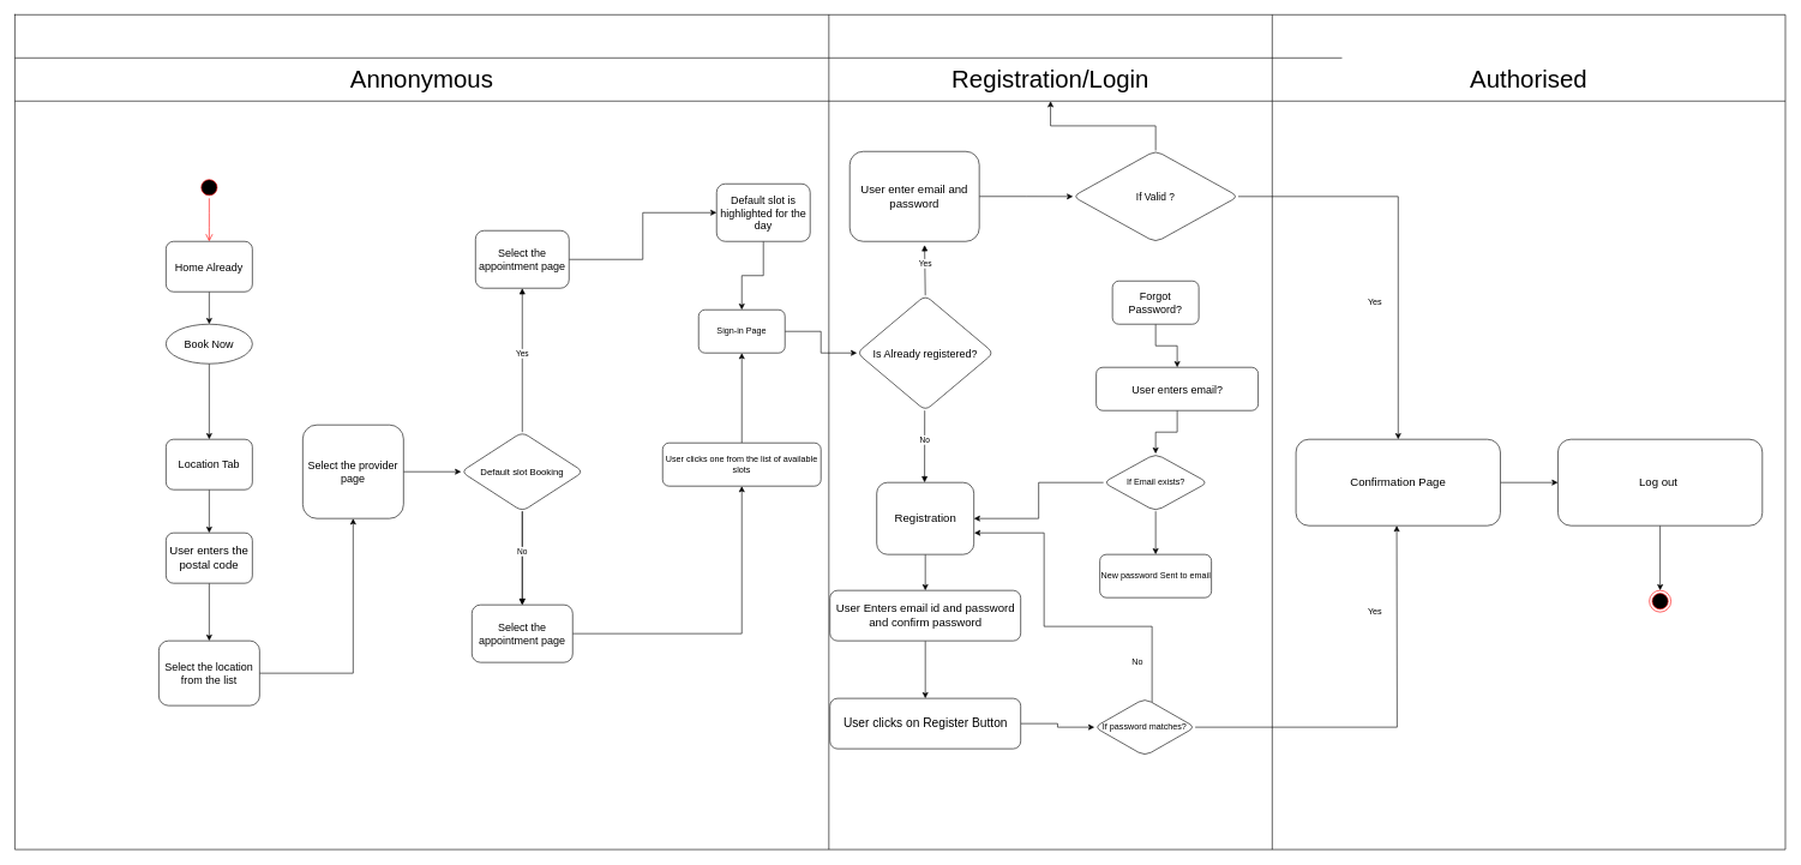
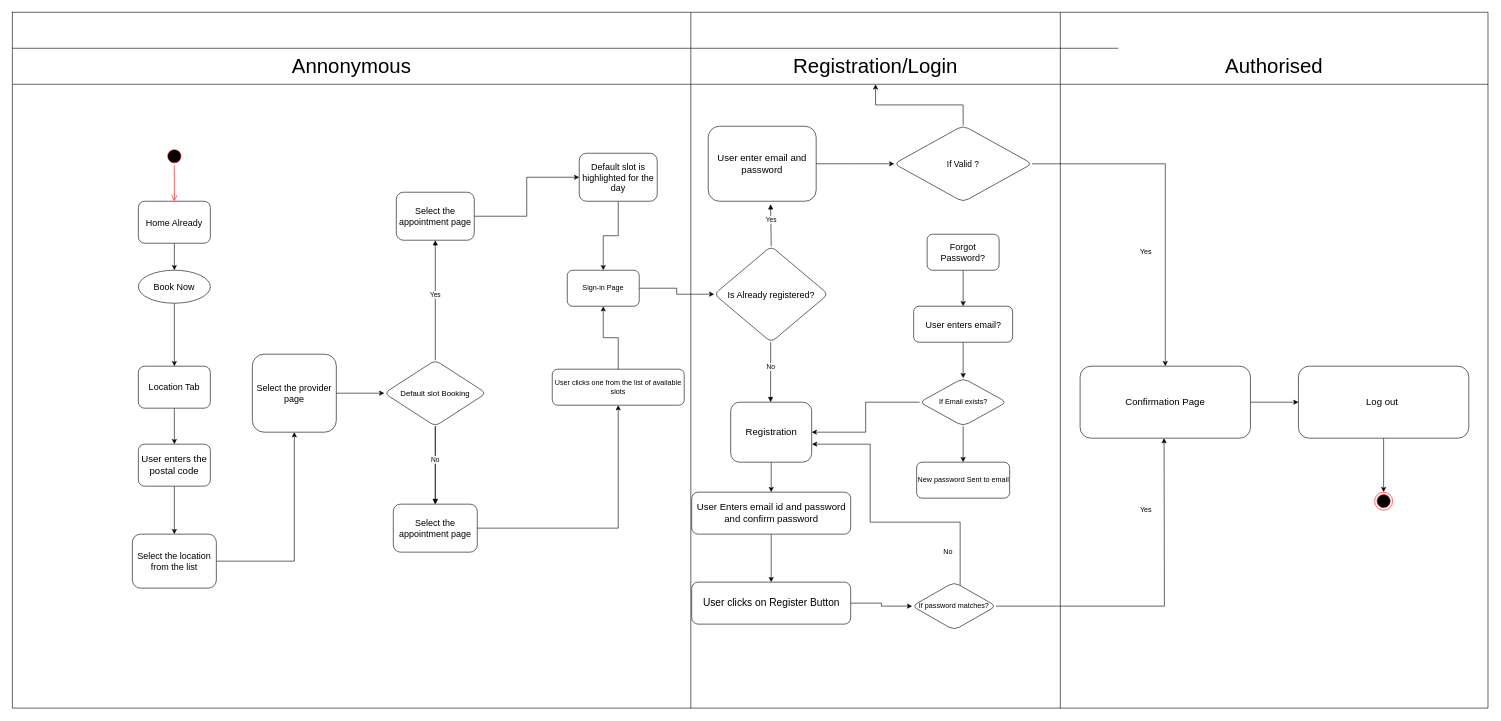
  <mxCell id="0" />
  <mxCell id="1" parent="0" />
  <mxCell id="2" value="" style="shape=table;html=1;whiteSpace=wrap;startSize=0;container=1;collapsible=0;childLayout=tableLayout;" vertex="1" parent="1"><mxGeometry x="20" width="2460" height="1160" as="geometry" y="20" /></mxCell>
  <mxCell id="3" value="" style="shape=partialRectangle;html=1;whiteSpace=wrap;collapsible=0;dropTarget=0;pointerEvents=0;fillColor=none;top=0;left=0;bottom=0;right=0;points=[[0,0.5],[1,0.5]];portConstraint=eastwest;" vertex="1" parent="2"><mxGeometry width="2460" height="60" as="geometry" /></mxCell>
  <mxCell id="4" value="" style="shape=partialRectangle;html=1;whiteSpace=wrap;connectable=0;overflow=hidden;fillColor=none;top=0;left=0;bottom=0;right=0;direction=south;" vertex="1" parent="3"><mxGeometry width="1131" height="60" as="geometry" /></mxCell>
  <mxCell id="5" value="" style="shape=partialRectangle;html=1;whiteSpace=wrap;connectable=0;overflow=hidden;fillColor=none;top=0;left=0;bottom=0;right=0;" vertex="1" parent="3"><mxGeometry x="1747" width="713" height="60" as="geometry" /></mxCell>
  <mxCell id="6" style="shape=partialRectangle;html=1;whiteSpace=wrap;collapsible=0;dropTarget=0;pointerEvents=0;fillColor=none;top=0;left=0;bottom=0;right=0;points=[[0,0.5],[1,0.5]];portConstraint=eastwest;" vertex="1" parent="2"><mxGeometry y="60" width="2460" height="60" as="geometry" /></mxCell>
  <mxCell id="7" value="&lt;font style=&quot;font-size: 34px&quot;&gt;Annonymous&lt;/font&gt;" style="shape=partialRectangle;html=1;whiteSpace=wrap;connectable=0;overflow=hidden;fillColor=none;top=0;left=0;bottom=0;right=0;" vertex="1" parent="6"><mxGeometry width="1131" height="60" as="geometry" /></mxCell>
  <mxCell id="8" value="&lt;font style=&quot;font-size: 34px&quot;&gt;Registration/Login&lt;/font&gt;" style="shape=partialRectangle;html=1;whiteSpace=wrap;connectable=0;overflow=hidden;fillColor=none;top=0;left=0;bottom=0;right=0;" vertex="1" parent="6"><mxGeometry x="1131" width="616" height="60" as="geometry" /></mxCell>
  <mxCell id="9" value="&lt;font style=&quot;font-size: 34px&quot;&gt;Authorised&lt;/font&gt;" style="shape=partialRectangle;html=1;whiteSpace=wrap;connectable=0;overflow=hidden;fillColor=none;top=0;left=0;bottom=0;right=0;" vertex="1" parent="6"><mxGeometry x="1747" width="713" height="60" as="geometry" /></mxCell>
  <mxCell id="10" value="" style="shape=partialRectangle;html=1;whiteSpace=wrap;collapsible=0;dropTarget=0;pointerEvents=0;fillColor=none;top=0;left=0;bottom=0;right=0;points=[[0,0.5],[1,0.5]];portConstraint=eastwest;" vertex="1" parent="2"><mxGeometry y="120" width="2460" height="1040" as="geometry" /></mxCell>
  <mxCell id="11" value="" style="shape=partialRectangle;html=1;whiteSpace=wrap;connectable=0;overflow=hidden;fillColor=none;top=0;left=0;bottom=0;right=0;" vertex="1" parent="10"><mxGeometry width="1131" height="1040" as="geometry" /></mxCell>
  <mxCell id="12" value="" style="shape=partialRectangle;html=1;whiteSpace=wrap;connectable=0;overflow=hidden;fillColor=none;top=0;left=0;bottom=0;right=0;" vertex="1" parent="10"><mxGeometry x="1131" width="616" height="1040" as="geometry" /></mxCell>
  <mxCell id="13" value="" style="shape=partialRectangle;html=1;whiteSpace=wrap;connectable=0;overflow=hidden;fillColor=none;top=0;left=0;bottom=0;right=0;" vertex="1" parent="10"><mxGeometry x="1747" width="713" height="1040" as="geometry" /></mxCell>
  <mxCell id="14" value="" style="edgeStyle=orthogonalEdgeStyle;rounded=0;orthogonalLoop=1;jettySize=auto;html=1;" edge="1" parent="1" source="15" target="19"><mxGeometry relative="1" as="geometry" /></mxCell>
  <mxCell id="15" value="&lt;font style=&quot;font-size: 15px&quot;&gt;Home Already&lt;/font&gt;" style="rounded=1;whiteSpace=wrap;html=1;fontSize=12;glass=0;strokeWidth=1;shadow=0;" vertex="1" parent="1"><mxGeometry x="230" y="335" width="120" height="70" as="geometry" /></mxCell>
  <mxCell id="16" value="" style="edgeStyle=orthogonalEdgeStyle;rounded=0;orthogonalLoop=1;jettySize=auto;html=1;" edge="1" parent="1" source="17" target="23"><mxGeometry relative="1" as="geometry" /></mxCell>
  <mxCell id="17" value="&lt;font style=&quot;font-size: 16px&quot;&gt;User enters the postal code&lt;/font&gt;" style="rounded=1;whiteSpace=wrap;html=1;fontSize=12;glass=0;strokeWidth=1;shadow=0;" vertex="1" parent="1"><mxGeometry x="230" y="740" width="120" height="70" as="geometry" /></mxCell>
  <mxCell id="18" value="" style="edgeStyle=orthogonalEdgeStyle;rounded=0;orthogonalLoop=1;jettySize=auto;html=1;" edge="1" parent="1" source="19" target="21"><mxGeometry relative="1" as="geometry" /></mxCell>
  <mxCell id="19" value="&lt;font style=&quot;font-size: 15px&quot;&gt;Book Now&lt;/font&gt;" style="ellipse;whiteSpace=wrap;html=1;fontSize=12;glass=0;strokeWidth=1;shadow=0;" vertex="1" parent="1"><mxGeometry x="230" y="450" width="120" height="55" as="geometry" /></mxCell>
  <mxCell id="20" value="" style="edgeStyle=orthogonalEdgeStyle;rounded=0;orthogonalLoop=1;jettySize=auto;html=1;" edge="1" parent="1" source="21" target="17"><mxGeometry relative="1" as="geometry" /></mxCell>
  <mxCell id="21" value="&lt;font style=&quot;font-size: 15px&quot;&gt;Location Tab&lt;/font&gt;" style="rounded=1;whiteSpace=wrap;html=1;fontSize=12;glass=0;strokeWidth=1;shadow=0;" vertex="1" parent="1"><mxGeometry x="230" y="610" width="120" height="70" as="geometry" /></mxCell>
  <mxCell id="22" value="" style="edgeStyle=orthogonalEdgeStyle;rounded=0;orthogonalLoop=1;jettySize=auto;html=1;" edge="1" parent="1" source="23" target="25"><mxGeometry relative="1" as="geometry" /></mxCell>
  <mxCell id="23" value="&lt;font style=&quot;font-size: 15px&quot;&gt;Select the location from the list&lt;/font&gt;" style="rounded=1;whiteSpace=wrap;html=1;fontSize=12;glass=0;strokeWidth=1;shadow=0;" vertex="1" parent="1"><mxGeometry x="220" y="890" width="140" height="90" as="geometry" /></mxCell>
  <mxCell id="24" value="" style="edgeStyle=orthogonalEdgeStyle;rounded=0;orthogonalLoop=1;jettySize=auto;html=1;" edge="1" parent="1" source="25" target="27"><mxGeometry relative="1" as="geometry" /></mxCell>
  <mxCell id="25" value="&lt;font style=&quot;font-size: 15px&quot;&gt;Select the provider page&lt;/font&gt;" style="rounded=1;whiteSpace=wrap;html=1;fontSize=12;glass=0;strokeWidth=1;shadow=0;" vertex="1" parent="1"><mxGeometry x="420" y="590" width="140" height="130" as="geometry" /></mxCell>
  <mxCell id="26" value="" style="edgeStyle=orthogonalEdgeStyle;rounded=0;orthogonalLoop=1;jettySize=auto;html=1;" edge="1" parent="1" source="27" target="32"><mxGeometry relative="1" as="geometry" /></mxCell>
  <mxCell id="27" value="&lt;font style=&quot;font-size: 13px&quot;&gt;Default slot Booking&lt;/font&gt;" style="rhombus;whiteSpace=wrap;html=1;rounded=1;shadow=0;strokeWidth=1;glass=0;" vertex="1" parent="1"><mxGeometry x="640" y="600" width="170" height="110" as="geometry" /></mxCell>
  <mxCell id="28" value="" style="edgeStyle=orthogonalEdgeStyle;rounded=0;orthogonalLoop=1;jettySize=auto;html=1;" edge="1" parent="1" source="29" target="39"><mxGeometry relative="1" as="geometry" /></mxCell>
- <mxCell id="29" value="Sign-in Page" style="whiteSpace=wrap;html=1;rounded=1;shadow=0;strokeWidth=1;glass=0;" vertex="1" parent="1"><mxGeometry x="970" y="430" width="120" height="60" as="geometry" /></mxCell>
+ <mxCell id="29" value="Sign-in Page" style="whiteSpace=wrap;html=1;rounded=1;shadow=0;strokeWidth=1;glass=0;" vertex="1" parent="1"><mxGeometry x="945" y="450" width="120" height="60" as="geometry" /></mxCell>
  <mxCell id="30" value="Yes" style="text;html=1;strokeColor=none;fillColor=none;align=center;verticalAlign=middle;whiteSpace=wrap;rounded=0;" vertex="1" parent="1"><mxGeometry x="680" y="370" width="40" height="20" as="geometry" /></mxCell>
  <mxCell id="31" value="" style="edgeStyle=orthogonalEdgeStyle;rounded=0;orthogonalLoop=1;jettySize=auto;html=1;" edge="1" parent="1" source="32" target="34"><mxGeometry relative="1" as="geometry" /></mxCell>
  <mxCell id="32" value="&lt;font style=&quot;font-size: 15px&quot;&gt;Select the appointment page&lt;/font&gt;" style="whiteSpace=wrap;html=1;rounded=1;shadow=0;strokeWidth=1;glass=0;" vertex="1" parent="1"><mxGeometry x="655" y="840" width="140" height="80" as="geometry" /></mxCell>
  <mxCell id="33" value="" style="edgeStyle=orthogonalEdgeStyle;rounded=0;orthogonalLoop=1;jettySize=auto;html=1;" edge="1" parent="1" source="34" target="29"><mxGeometry relative="1" as="geometry" /></mxCell>
  <mxCell id="34" value="User clicks one from the list of available slots" style="whiteSpace=wrap;html=1;rounded=1;shadow=0;strokeWidth=1;glass=0;" vertex="1" parent="1"><mxGeometry x="920" y="615" width="220" height="60" as="geometry" /></mxCell>
  <mxCell id="35" value="" style="edgeStyle=orthogonalEdgeStyle;rounded=0;orthogonalLoop=1;jettySize=auto;html=1;" edge="1" parent="1" source="36" target="38"><mxGeometry relative="1" as="geometry" /></mxCell>
  <mxCell id="36" value="&lt;font style=&quot;font-size: 15px&quot;&gt;Select the appointment page&lt;/font&gt;" style="whiteSpace=wrap;html=1;rounded=1;shadow=0;strokeWidth=1;glass=0;" vertex="1" parent="1"><mxGeometry x="660" y="320" width="130" height="80" as="geometry" /></mxCell>
  <mxCell id="37" value="" style="edgeStyle=orthogonalEdgeStyle;rounded=0;orthogonalLoop=1;jettySize=auto;html=1;" edge="1" parent="1" source="38" target="29"><mxGeometry relative="1" as="geometry" /></mxCell>
- <mxCell id="38" value="&lt;font style=&quot;font-size: 15px&quot;&gt;Default slot is highlighted for the day&lt;/font&gt;" style="whiteSpace=wrap;html=1;rounded=1;shadow=0;strokeWidth=1;glass=0;" vertex="1" parent="1"><mxGeometry x="995" y="255" width="130" height="80" as="geometry" /></mxCell>
+ <mxCell id="38" value="&lt;font style=&quot;font-size: 15px&quot;&gt;Default slot is highlighted for the day&lt;/font&gt;" style="whiteSpace=wrap;html=1;rounded=1;shadow=0;strokeWidth=1;glass=0;" vertex="1" parent="1"><mxGeometry x="965" y="255" width="130" height="80" as="geometry" /></mxCell>
  <mxCell id="39" value="&lt;font style=&quot;font-size: 15px&quot;&gt;Is Already registered?&lt;/font&gt;" style="rhombus;whiteSpace=wrap;html=1;rounded=1;shadow=0;strokeWidth=1;glass=0;" vertex="1" parent="1"><mxGeometry x="1190" y="410" width="190" height="160" as="geometry" /></mxCell>
  <mxCell id="40" value="" style="ellipse;html=1;shape=startState;fillColor=#000000;strokeColor=#ff0000;" vertex="1" parent="1"><mxGeometry x="275" y="245" width="30" height="30" as="geometry" /></mxCell>
  <mxCell id="41" value="" style="edgeStyle=orthogonalEdgeStyle;html=1;verticalAlign=bottom;endArrow=open;endSize=8;strokeColor=#ff0000;" edge="1" source="40" parent="1"><mxGeometry relative="1" as="geometry"><mxPoint x="290" y="335" as="targetPoint" /></mxGeometry></mxCell>
  <mxCell id="42" value="No" style="html=1;verticalAlign=bottom;endArrow=block;entryX=0.5;entryY=0;entryDx=0;entryDy=0;exitX=0.5;exitY=1;exitDx=0;exitDy=0;" edge="1" parent="1" source="27" target="32"><mxGeometry width="80" relative="1" as="geometry"><mxPoint x="620" y="620" as="sourcePoint" /><mxPoint x="700" y="620" as="targetPoint" /></mxGeometry></mxCell>
  <mxCell id="43" value="Yes" style="html=1;verticalAlign=bottom;endArrow=block;exitX=0.5;exitY=0;exitDx=0;exitDy=0;entryX=0.5;entryY=1;entryDx=0;entryDy=0;" edge="1" parent="1" source="27" target="36"><mxGeometry width="80" relative="1" as="geometry"><mxPoint x="660" y="630" as="sourcePoint" /><mxPoint x="725" y="410" as="targetPoint" /></mxGeometry></mxCell>
  <mxCell id="44" value="Yes" style="html=1;verticalAlign=bottom;endArrow=block;exitX=0.5;exitY=0;exitDx=0;exitDy=0;" edge="1" parent="1" source="39"><mxGeometry width="80" relative="1" as="geometry"><mxPoint x="1284.17" y="380" as="sourcePoint" /><mxPoint x="1284" y="340" as="targetPoint" /></mxGeometry></mxCell>
  <mxCell id="45" value="No" style="html=1;verticalAlign=bottom;endArrow=block;exitX=0.5;exitY=1;exitDx=0;exitDy=0;" edge="1" parent="1"><mxGeometry width="80" relative="1" as="geometry"><mxPoint x="1284.17" y="570" as="sourcePoint" /><mxPoint x="1284" y="670" as="targetPoint" /></mxGeometry></mxCell>
  <mxCell id="46" value="" style="edgeStyle=orthogonalEdgeStyle;rounded=0;orthogonalLoop=1;jettySize=auto;html=1;" edge="1" parent="1" source="47" target="52"><mxGeometry relative="1" as="geometry" /></mxCell>
  <mxCell id="47" value="&lt;font style=&quot;font-size: 16px&quot;&gt;User enter email and password&lt;/font&gt;" style="whiteSpace=wrap;html=1;rounded=1;shadow=0;strokeWidth=1;glass=0;" vertex="1" parent="1"><mxGeometry x="1180" y="210" width="180" height="125" as="geometry" /></mxCell>
  <mxCell id="48" value="" style="edgeStyle=orthogonalEdgeStyle;rounded=0;orthogonalLoop=1;jettySize=auto;html=1;" edge="1" parent="1" source="49" target="64"><mxGeometry relative="1" as="geometry" /></mxCell>
  <mxCell id="49" value="&lt;font style=&quot;font-size: 16px&quot;&gt;Registration&lt;/font&gt;" style="whiteSpace=wrap;html=1;rounded=1;shadow=0;strokeWidth=1;glass=0;" vertex="1" parent="1"><mxGeometry x="1217.5" y="670" width="135" height="100" as="geometry" /></mxCell>
  <mxCell id="50" value="" style="edgeStyle=orthogonalEdgeStyle;rounded=0;orthogonalLoop=1;jettySize=auto;html=1;" edge="1" parent="1" source="52" target="8"><mxGeometry relative="1" as="geometry" /></mxCell>
  <mxCell id="51" value="" style="edgeStyle=orthogonalEdgeStyle;rounded=0;orthogonalLoop=1;jettySize=auto;html=1;" edge="1" parent="1" source="52" target="62"><mxGeometry relative="1" as="geometry" /></mxCell>
  <mxCell id="52" value="&lt;font style=&quot;font-size: 14px&quot;&gt;If Valid ?&lt;/font&gt;" style="rhombus;whiteSpace=wrap;html=1;rounded=1;shadow=0;strokeWidth=1;glass=0;" vertex="1" parent="1"><mxGeometry x="1490" y="208.75" width="230" height="127.5" as="geometry" /></mxCell>
  <mxCell id="53" value="" style="edgeStyle=orthogonalEdgeStyle;rounded=0;orthogonalLoop=1;jettySize=auto;html=1;" edge="1" parent="1" source="54" target="56"><mxGeometry relative="1" as="geometry" /></mxCell>
  <mxCell id="54" value="&lt;font style=&quot;font-size: 15px&quot;&gt;Forgot Password?&lt;/font&gt;" style="whiteSpace=wrap;html=1;rounded=1;shadow=0;strokeWidth=1;glass=0;" vertex="1" parent="1"><mxGeometry x="1545" y="390" width="120" height="60" as="geometry" /></mxCell>
  <mxCell id="55" value="" style="edgeStyle=orthogonalEdgeStyle;rounded=0;orthogonalLoop=1;jettySize=auto;html=1;" edge="1" parent="1" source="56" target="59"><mxGeometry relative="1" as="geometry" /></mxCell>
- <mxCell id="56" value="&lt;font style=&quot;font-size: 15px&quot;&gt;User enters email?&lt;/font&gt;" style="whiteSpace=wrap;html=1;rounded=1;shadow=0;strokeWidth=1;glass=0;" vertex="1" parent="1"><mxGeometry x="1522.5" y="510" width="225" height="60" as="geometry" /></mxCell>
+ <mxCell id="56" value="&lt;font style=&quot;font-size: 15px&quot;&gt;User enters email?&lt;/font&gt;" style="whiteSpace=wrap;html=1;rounded=1;shadow=0;strokeWidth=1;glass=0;" vertex="1" parent="1"><mxGeometry x="1522.5" y="510" width="165" height="60" as="geometry" /></mxCell>
  <mxCell id="57" value="" style="edgeStyle=orthogonalEdgeStyle;rounded=0;orthogonalLoop=1;jettySize=auto;html=1;" edge="1" parent="1" source="59" target="60"><mxGeometry relative="1" as="geometry" /></mxCell>
  <mxCell id="58" value="" style="edgeStyle=orthogonalEdgeStyle;rounded=0;orthogonalLoop=1;jettySize=auto;html=1;entryX=1;entryY=0.5;entryDx=0;entryDy=0;" edge="1" parent="1" source="59" target="49"><mxGeometry relative="1" as="geometry"><mxPoint x="1360" y="670" as="targetPoint" /></mxGeometry></mxCell>
  <mxCell id="59" value="If Email exists?" style="rhombus;whiteSpace=wrap;html=1;rounded=1;shadow=0;strokeWidth=1;glass=0;" vertex="1" parent="1"><mxGeometry x="1532.5" y="630" width="145" height="80" as="geometry" /></mxCell>
  <mxCell id="60" value="New password Sent to email" style="whiteSpace=wrap;html=1;rounded=1;shadow=0;strokeWidth=1;glass=0;" vertex="1" parent="1"><mxGeometry x="1527.5" y="770" width="155" height="60" as="geometry" /></mxCell>
  <mxCell id="61" value="" style="edgeStyle=orthogonalEdgeStyle;rounded=0;orthogonalLoop=1;jettySize=auto;html=1;" edge="1" parent="1" source="62" target="71"><mxGeometry relative="1" as="geometry" /></mxCell>
  <mxCell id="62" value="&lt;font style=&quot;font-size: 16px&quot;&gt;Confirmation Page&lt;/font&gt;" style="whiteSpace=wrap;html=1;rounded=1;shadow=0;strokeWidth=1;glass=0;" vertex="1" parent="1"><mxGeometry x="1800" y="610" width="284" height="120" as="geometry" /></mxCell>
  <mxCell id="63" value="" style="edgeStyle=orthogonalEdgeStyle;rounded=0;orthogonalLoop=1;jettySize=auto;html=1;" edge="1" parent="1" source="64" target="66"><mxGeometry relative="1" as="geometry" /></mxCell>
  <mxCell id="64" value="&lt;font style=&quot;font-size: 16px&quot;&gt;User Enters email id and password and confirm password&lt;/font&gt;" style="whiteSpace=wrap;html=1;rounded=1;shadow=0;strokeWidth=1;glass=0;" vertex="1" parent="1"><mxGeometry x="1152.5" y="820" width="265" height="70" as="geometry" /></mxCell>
  <mxCell id="65" value="" style="edgeStyle=orthogonalEdgeStyle;rounded=0;orthogonalLoop=1;jettySize=auto;html=1;" edge="1" parent="1" source="66" target="69"><mxGeometry relative="1" as="geometry" /></mxCell>
  <mxCell id="66" value="&lt;font style=&quot;font-size: 17px&quot;&gt;User clicks on Register Button&lt;/font&gt;" style="whiteSpace=wrap;html=1;rounded=1;shadow=0;strokeWidth=1;glass=0;" vertex="1" parent="1"><mxGeometry x="1152.5" y="970" width="265" height="70" as="geometry" /></mxCell>
  <mxCell id="67" value="" style="edgeStyle=orthogonalEdgeStyle;rounded=0;orthogonalLoop=1;jettySize=auto;html=1;" edge="1" parent="1" source="69"><mxGeometry relative="1" as="geometry"><mxPoint x="1940" y="730" as="targetPoint" /></mxGeometry></mxCell>
  <mxCell id="68" value="" style="edgeStyle=orthogonalEdgeStyle;rounded=0;orthogonalLoop=1;jettySize=auto;html=1;" edge="1" parent="1" source="69"><mxGeometry relative="1" as="geometry"><mxPoint x="1353" y="740" as="targetPoint" /><Array as="points"><mxPoint x="1600" y="870" /><mxPoint x="1450" y="870" /><mxPoint x="1450" y="740" /><mxPoint x="1353" y="740" /></Array></mxGeometry></mxCell>
  <mxCell id="69" value="If password matches?" style="rhombus;whiteSpace=wrap;html=1;rounded=1;shadow=0;strokeWidth=1;glass=0;" vertex="1" parent="1"><mxGeometry x="1520" y="970" width="140" height="80" as="geometry" /></mxCell>
  <mxCell id="70" value="" style="edgeStyle=orthogonalEdgeStyle;rounded=0;orthogonalLoop=1;jettySize=auto;html=1;" edge="1" parent="1" source="71" target="72"><mxGeometry relative="1" as="geometry" /></mxCell>
  <mxCell id="71" value="&lt;font style=&quot;font-size: 16px&quot;&gt;Log out&amp;nbsp;&lt;/font&gt;" style="whiteSpace=wrap;html=1;rounded=1;shadow=0;strokeWidth=1;glass=0;" vertex="1" parent="1"><mxGeometry x="2164" y="610" width="284" height="120" as="geometry" /></mxCell>
  <mxCell id="72" value="" style="ellipse;html=1;shape=endState;fillColor=#000000;strokeColor=#ff0000;verticalAlign=top;" vertex="1" parent="1"><mxGeometry x="2291" y="820" width="30" height="30" as="geometry" /></mxCell>
  <mxCell id="73" value="No" style="text;html=1;strokeColor=none;fillColor=none;align=center;verticalAlign=middle;whiteSpace=wrap;rounded=0;" vertex="1" parent="1"><mxGeometry x="1560" y="910" width="40" height="20" as="geometry" /></mxCell>
  <mxCell id="74" value="Yes" style="text;html=1;strokeColor=none;fillColor=none;align=center;verticalAlign=middle;whiteSpace=wrap;rounded=0;" vertex="1" parent="1"><mxGeometry x="1890" y="840" width="40" height="20" as="geometry" /></mxCell>
  <mxCell id="75" value="Yes" style="text;html=1;strokeColor=none;fillColor=none;align=center;verticalAlign=middle;whiteSpace=wrap;rounded=0;" vertex="1" parent="1"><mxGeometry x="1890" y="410" width="40" height="20" as="geometry" /></mxCell>
